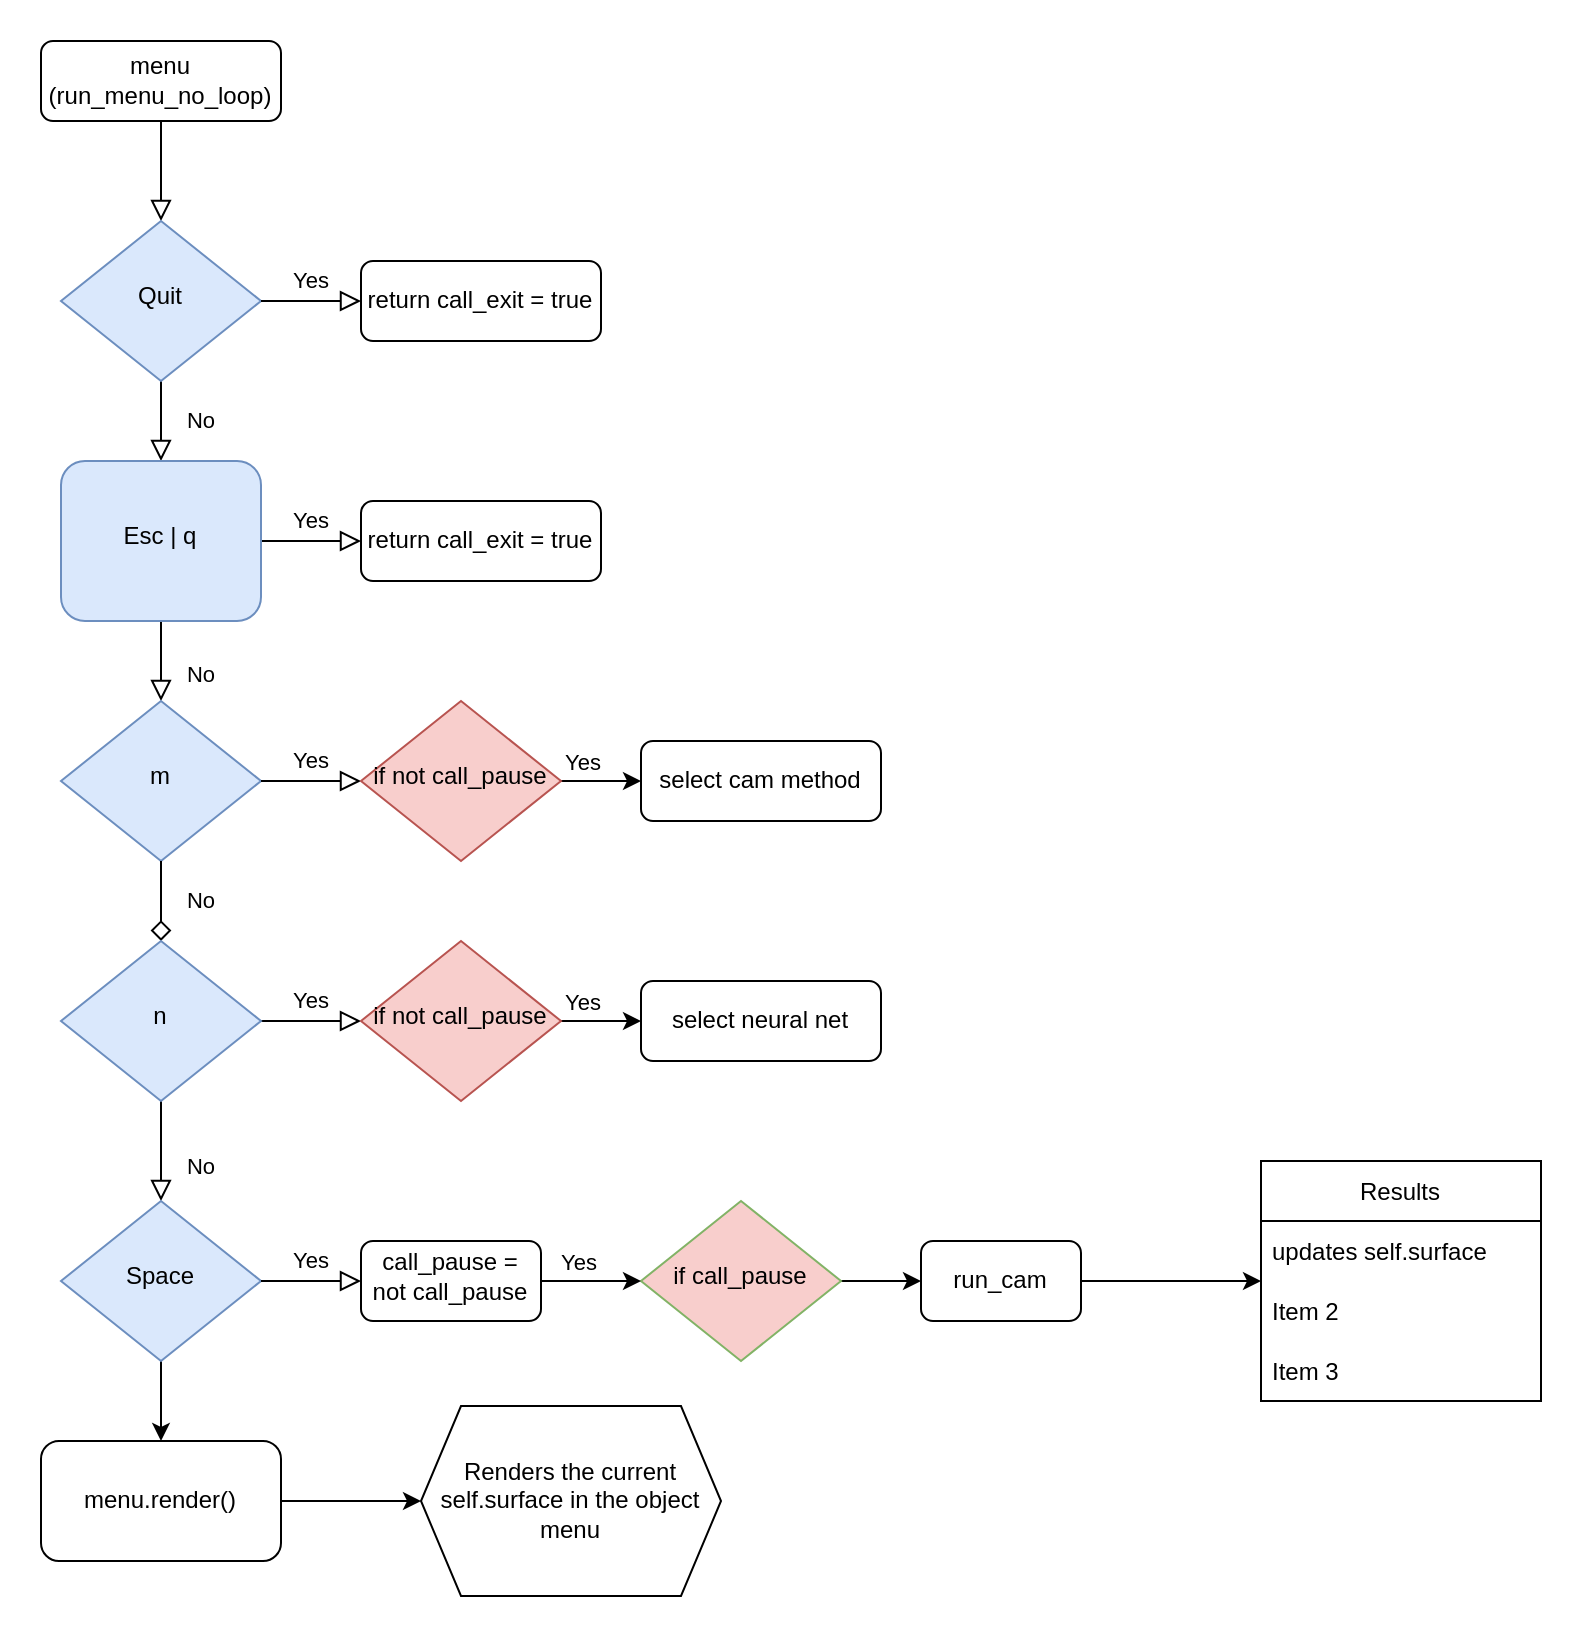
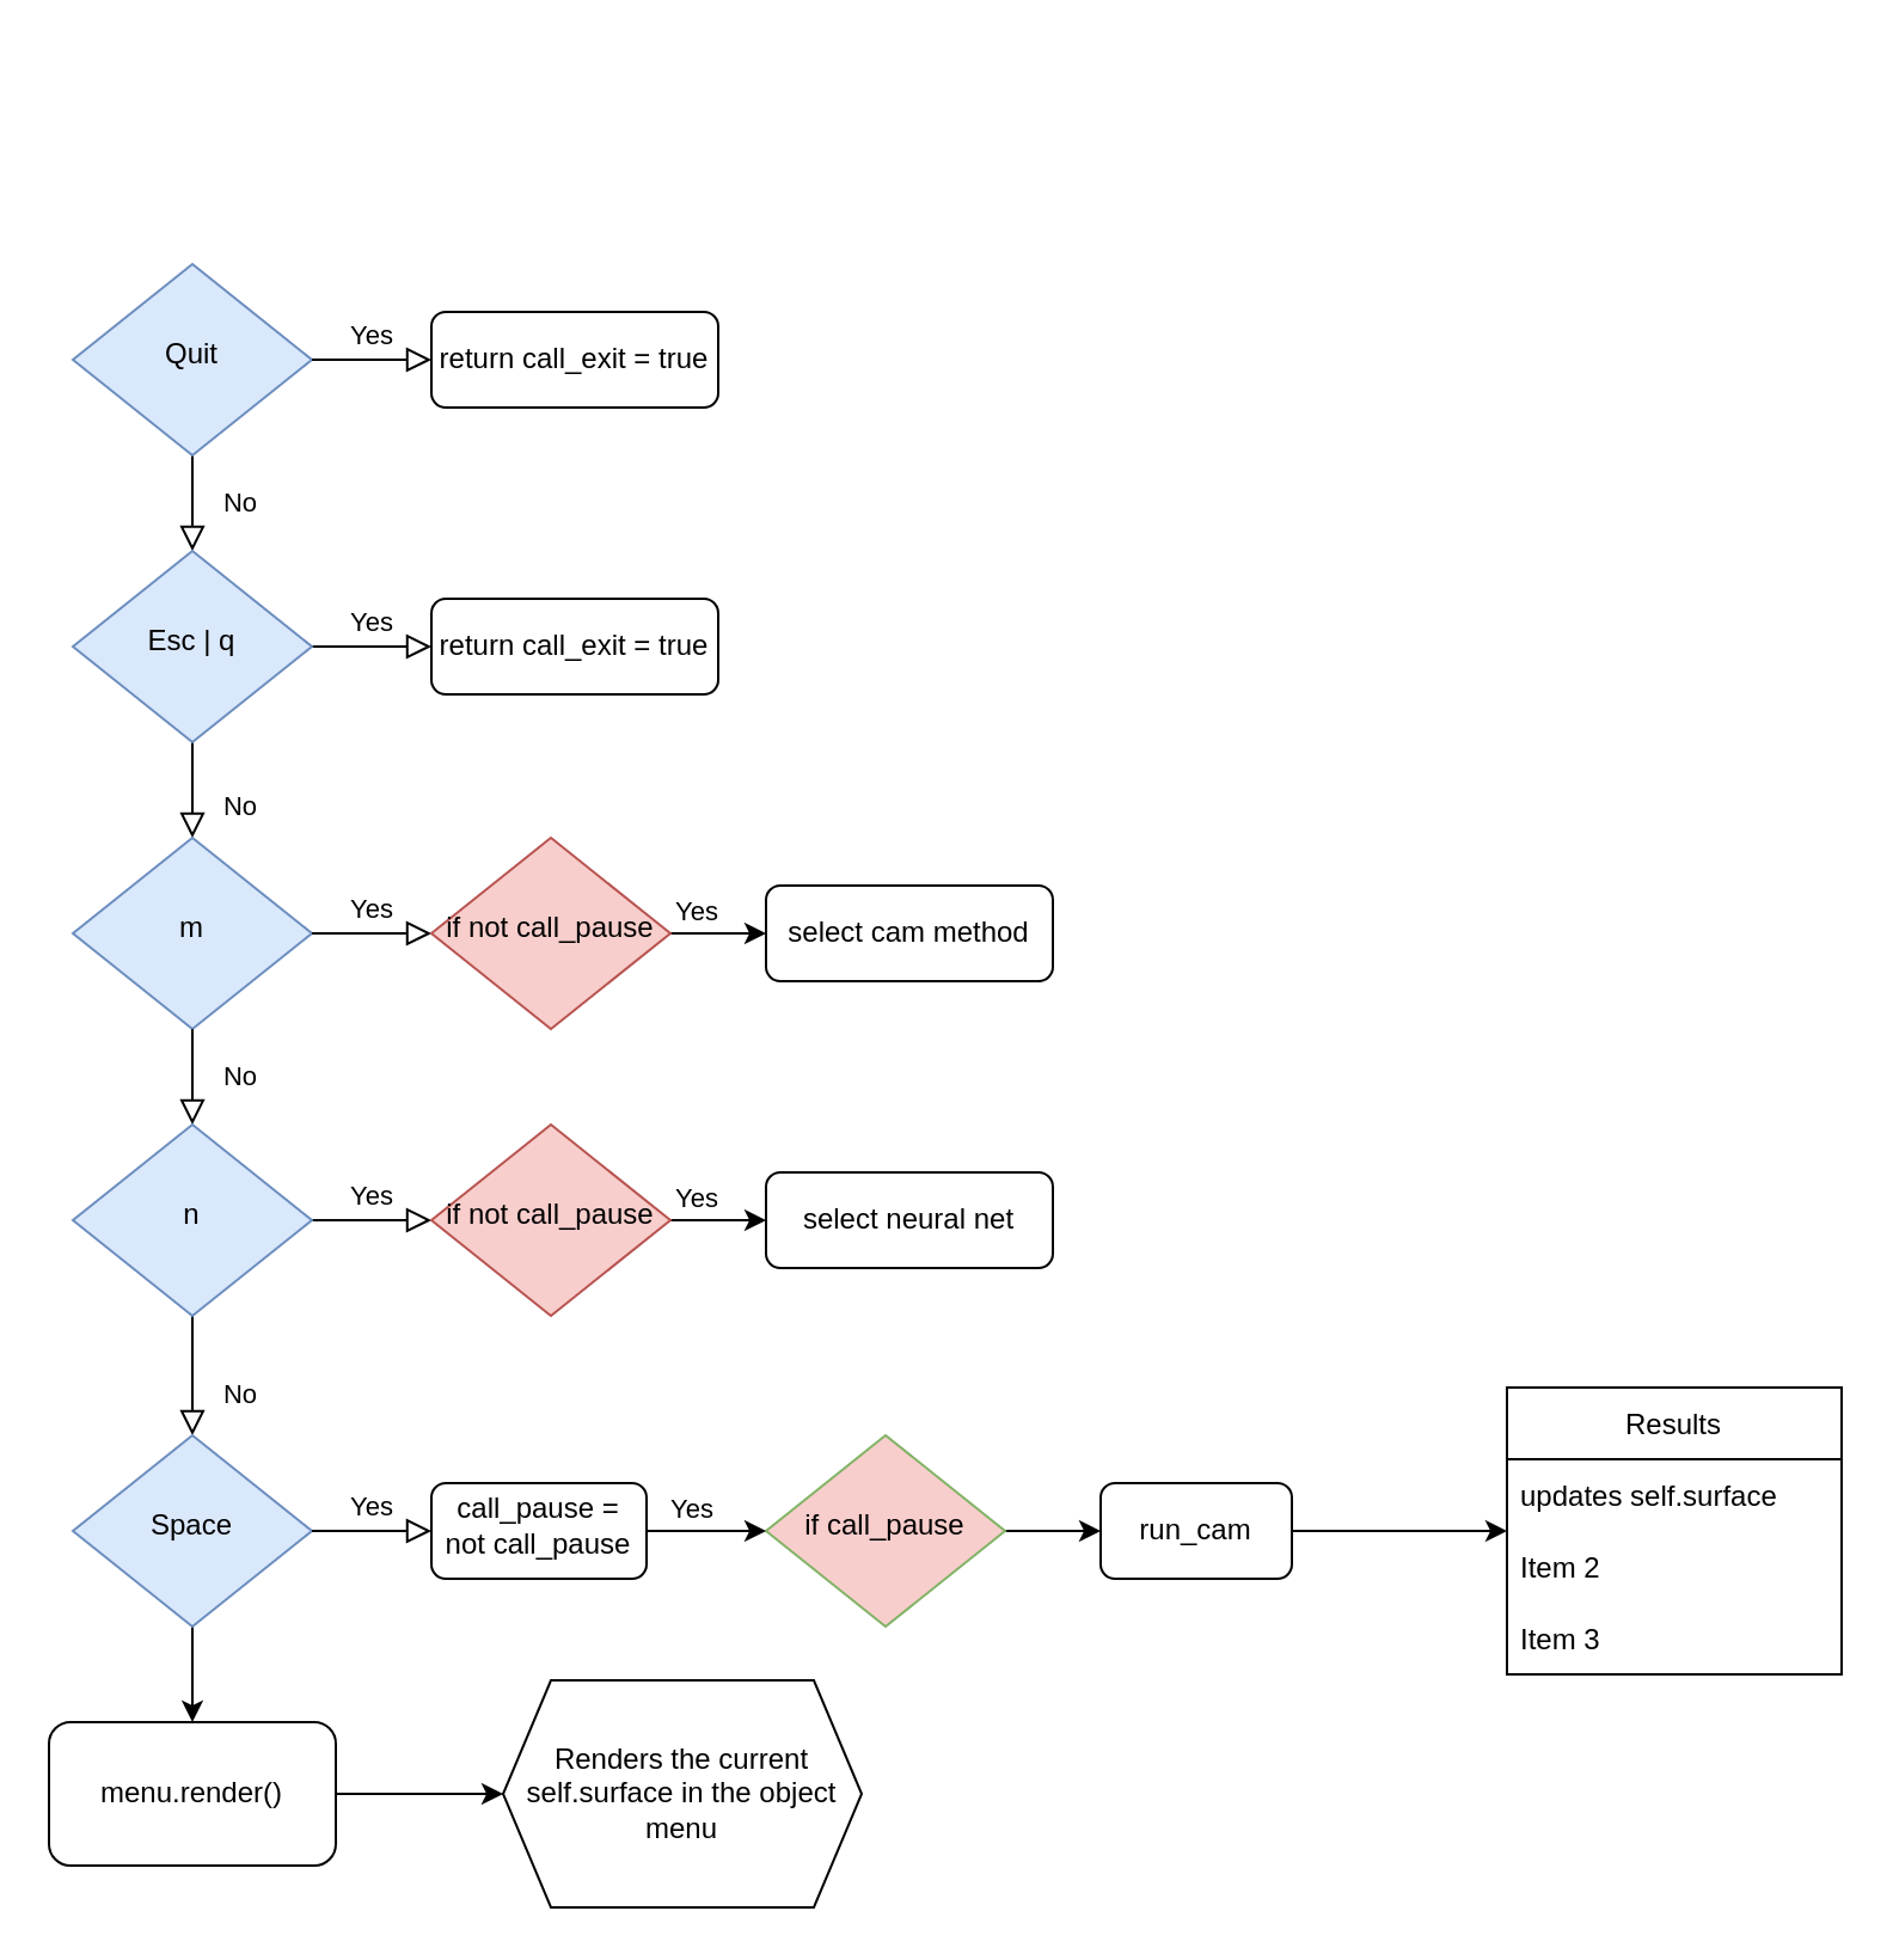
  <mxCell id="0" />
  <mxCell id="1" parent="0" />
- <mxCell id="2" value="" style="rounded=0;html=1;jettySize=auto;orthogonalLoop=1;fontSize=11;endArrow=block;endFill=0;endSize=8;strokeWidth=1;shadow=0;labelBackgroundColor=none;edgeStyle=orthogonalEdgeStyle;" parent="1" source="3" target="5" edge="1"><mxGeometry relative="1" as="geometry" /></mxCell>
- <mxCell id="3" value="menu (run_menu_no_loop)" style="rounded=1;whiteSpace=wrap;html=1;fontSize=12;glass=0;strokeWidth=1;shadow=0;" parent="1" vertex="1"><mxGeometry x="20" y="20" width="120" height="40" as="geometry" /></mxCell>
  <mxCell id="4" value="No" style="rounded=0;html=1;jettySize=auto;orthogonalLoop=1;fontSize=11;endArrow=block;endFill=0;endSize=8;strokeWidth=1;shadow=0;labelBackgroundColor=none;edgeStyle=orthogonalEdgeStyle;" parent="1" source="5" target="9" edge="1"><mxGeometry y="20" relative="1" as="geometry"><mxPoint as="offset" /></mxGeometry></mxCell>
  <mxCell id="5" value="Quit" style="rhombus;whiteSpace=wrap;html=1;shadow=0;fontFamily=Helvetica;fontSize=12;align=center;strokeWidth=1;spacing=6;spacingTop=-4;fillColor=#dae8fc;strokeColor=#6c8ebf;" parent="1" vertex="1"><mxGeometry x="30" y="110" width="100" height="80" as="geometry" /></mxCell>
  <mxCell id="6" value="return call_exit = true" style="rounded=1;whiteSpace=wrap;html=1;fontSize=12;glass=0;strokeWidth=1;shadow=0;" parent="1" vertex="1"><mxGeometry x="180" y="130" width="120" height="40" as="geometry" /></mxCell>
  <mxCell id="7" value="No" style="rounded=0;html=1;jettySize=auto;orthogonalLoop=1;fontSize=11;endArrow=block;endFill=0;endSize=8;strokeWidth=1;shadow=0;labelBackgroundColor=none;edgeStyle=orthogonalEdgeStyle;" parent="1" source="9" target="12" edge="1"><mxGeometry x="0.333" y="20" relative="1" as="geometry"><mxPoint as="offset" /><mxPoint x="80" y="370" as="targetPoint" /></mxGeometry></mxCell>
  <mxCell id="8" value="Yes" style="edgeStyle=orthogonalEdgeStyle;rounded=0;html=1;jettySize=auto;orthogonalLoop=1;fontSize=11;endArrow=block;endFill=0;endSize=8;strokeWidth=1;shadow=0;labelBackgroundColor=none;" parent="1" source="9" target="10" edge="1"><mxGeometry y="10" relative="1" as="geometry"><mxPoint as="offset" /></mxGeometry></mxCell>
- <mxCell id="9" value="Esc | q" style="whiteSpace=wrap;html=1;shadow=0;fontFamily=Helvetica;fontSize=12;align=center;strokeWidth=1;spacing=6;spacingTop=-4;fillColor=#dae8fc;strokeColor=#6c8ebf;rounded=1;" parent="1" vertex="1"><mxGeometry x="30" y="230" width="100" height="80" as="geometry" /></mxCell>
+ <mxCell id="9" value="Esc | q" style="rhombus;whiteSpace=wrap;html=1;shadow=0;fontFamily=Helvetica;fontSize=12;align=center;strokeWidth=1;spacing=6;spacingTop=-4;fillColor=#dae8fc;strokeColor=#6c8ebf;" parent="1" vertex="1"><mxGeometry x="30" y="230" width="100" height="80" as="geometry" /></mxCell>
  <mxCell id="10" value="return call_exit = true" style="rounded=1;whiteSpace=wrap;html=1;fontSize=12;glass=0;strokeWidth=1;shadow=0;" parent="1" vertex="1"><mxGeometry x="180" y="250" width="120" height="40" as="geometry" /></mxCell>
  <mxCell id="11" value="Yes" style="edgeStyle=orthogonalEdgeStyle;rounded=0;html=1;jettySize=auto;orthogonalLoop=1;fontSize=11;endArrow=block;endFill=0;endSize=8;strokeWidth=1;shadow=0;labelBackgroundColor=none;" edge="1" parent="1" source="5" target="6"><mxGeometry y="10" relative="1" as="geometry"><mxPoint as="offset" /><mxPoint x="130" y="149.86" as="sourcePoint" /><mxPoint x="180" y="149.86" as="targetPoint" /></mxGeometry></mxCell>
  <mxCell id="12" value="m" style="rhombus;whiteSpace=wrap;html=1;shadow=0;fontFamily=Helvetica;fontSize=12;align=center;strokeWidth=1;spacing=6;spacingTop=-4;fillColor=#dae8fc;strokeColor=#6c8ebf;" vertex="1" parent="1"><mxGeometry x="30" y="350" width="100" height="80" as="geometry" /></mxCell>
  <mxCell id="13" value="Yes" style="edgeStyle=orthogonalEdgeStyle;rounded=0;html=1;jettySize=auto;orthogonalLoop=1;fontSize=11;endArrow=block;endFill=0;endSize=8;strokeWidth=1;shadow=0;labelBackgroundColor=none;" edge="1" parent="1" target="28" source="12"><mxGeometry y="10" relative="1" as="geometry"><mxPoint as="offset" /><mxPoint x="130" y="390" as="sourcePoint" /><mxPoint x="180" y="390" as="targetPoint" /></mxGeometry></mxCell>
- <mxCell id="14" value="No" style="rounded=0;html=1;jettySize=auto;orthogonalLoop=1;fontSize=11;endArrow=diamond;endFill=0;endSize=8;strokeWidth=1;shadow=0;labelBackgroundColor=none;edgeStyle=orthogonalEdgeStyle;" edge="1" parent="1" target="17" source="12"><mxGeometry y="20" relative="1" as="geometry"><mxPoint as="offset" /><mxPoint x="80" y="450" as="sourcePoint" /></mxGeometry></mxCell>
+ <mxCell id="14" value="No" style="rounded=0;html=1;jettySize=auto;orthogonalLoop=1;fontSize=11;endArrow=block;endFill=0;endSize=8;strokeWidth=1;shadow=0;labelBackgroundColor=none;edgeStyle=orthogonalEdgeStyle;" edge="1" parent="1" target="17" source="12"><mxGeometry y="20" relative="1" as="geometry"><mxPoint as="offset" /><mxPoint x="80" y="450" as="sourcePoint" /></mxGeometry></mxCell>
  <mxCell id="15" value="No" style="rounded=0;html=1;jettySize=auto;orthogonalLoop=1;fontSize=11;endArrow=block;endFill=0;endSize=8;strokeWidth=1;shadow=0;labelBackgroundColor=none;edgeStyle=orthogonalEdgeStyle;exitX=0.5;exitY=1;exitDx=0;exitDy=0;" edge="1" parent="1" source="17" target="19"><mxGeometry x="0.333" y="20" relative="1" as="geometry"><mxPoint as="offset" /><mxPoint x="80" y="620" as="targetPoint" /><mxPoint x="80" y="540" as="sourcePoint" /></mxGeometry></mxCell>
  <mxCell id="16" value="Yes" style="edgeStyle=orthogonalEdgeStyle;rounded=0;html=1;jettySize=auto;orthogonalLoop=1;fontSize=11;endArrow=block;endFill=0;endSize=8;strokeWidth=1;shadow=0;labelBackgroundColor=none;" edge="1" parent="1" source="17" target="23"><mxGeometry y="10" relative="1" as="geometry"><mxPoint as="offset" /><mxPoint x="180" y="510" as="targetPoint" /></mxGeometry></mxCell>
  <mxCell id="17" value="n" style="rhombus;whiteSpace=wrap;html=1;shadow=0;fontFamily=Helvetica;fontSize=12;align=center;strokeWidth=1;spacing=6;spacingTop=-4;fillColor=#dae8fc;strokeColor=#6c8ebf;" vertex="1" parent="1"><mxGeometry x="30" y="470" width="100" height="80" as="geometry" /></mxCell>
  <mxCell id="18" style="edgeStyle=orthogonalEdgeStyle;rounded=0;orthogonalLoop=1;jettySize=auto;html=1;" edge="1" parent="1" source="19" target="37"><mxGeometry relative="1" as="geometry"><mxPoint x="80" y="720" as="targetPoint" /></mxGeometry></mxCell>
  <mxCell id="19" value="Space" style="rhombus;whiteSpace=wrap;html=1;shadow=0;fontFamily=Helvetica;fontSize=12;align=center;strokeWidth=1;spacing=6;spacingTop=-4;fillColor=#dae8fc;strokeColor=#6c8ebf;" vertex="1" parent="1"><mxGeometry x="30" y="600" width="100" height="80" as="geometry" /></mxCell>
  <mxCell id="20" value="Yes" style="edgeStyle=orthogonalEdgeStyle;rounded=0;html=1;jettySize=auto;orthogonalLoop=1;fontSize=11;endArrow=block;endFill=0;endSize=8;strokeWidth=1;shadow=0;labelBackgroundColor=none;entryX=0;entryY=0.5;entryDx=0;entryDy=0;" edge="1" parent="1" source="19" target="33"><mxGeometry y="10" relative="1" as="geometry"><mxPoint as="offset" /><mxPoint x="130" y="640" as="sourcePoint" /><mxPoint x="170" y="640" as="targetPoint" /></mxGeometry></mxCell>
  <mxCell id="21" style="edgeStyle=orthogonalEdgeStyle;rounded=0;orthogonalLoop=1;jettySize=auto;html=1;" edge="1" parent="1" source="23" target="25"><mxGeometry relative="1" as="geometry" /></mxCell>
  <mxCell id="22" value="Yes" style="edgeLabel;html=1;align=center;verticalAlign=middle;resizable=0;points=[];" vertex="1" connectable="0" parent="21"><mxGeometry x="-0.269" y="1" relative="1" as="geometry"><mxPoint x="-5" y="-9" as="offset" /></mxGeometry></mxCell>
  <mxCell id="23" value="if not call_pause" style="rhombus;whiteSpace=wrap;html=1;shadow=0;fontFamily=Helvetica;fontSize=12;align=center;strokeWidth=1;spacing=6;spacingTop=-4;fillColor=#f8cecc;strokeColor=#b85450;" vertex="1" parent="1"><mxGeometry x="180" y="470" width="100" height="80" as="geometry" /></mxCell>
  <mxCell id="24" value="select cam method" style="rounded=1;whiteSpace=wrap;html=1;fontSize=12;glass=0;strokeWidth=1;shadow=0;" vertex="1" parent="1"><mxGeometry x="320" y="370" width="120" height="40" as="geometry" /></mxCell>
  <mxCell id="25" value="select neural net" style="rounded=1;whiteSpace=wrap;html=1;fontSize=12;glass=0;strokeWidth=1;shadow=0;" vertex="1" parent="1"><mxGeometry x="320" y="490" width="120" height="40" as="geometry" /></mxCell>
  <mxCell id="26" style="edgeStyle=orthogonalEdgeStyle;rounded=0;orthogonalLoop=1;jettySize=auto;html=1;" edge="1" parent="1" source="28" target="24"><mxGeometry relative="1" as="geometry"><mxPoint x="320" y="390" as="targetPoint" /></mxGeometry></mxCell>
  <mxCell id="27" value="Yes" style="edgeLabel;html=1;align=center;verticalAlign=middle;resizable=0;points=[];" vertex="1" connectable="0" parent="26"><mxGeometry x="-0.615" relative="1" as="geometry"><mxPoint x="2" y="-10" as="offset" /></mxGeometry></mxCell>
  <mxCell id="28" value="if not call_pause" style="rhombus;whiteSpace=wrap;html=1;shadow=0;fontFamily=Helvetica;fontSize=12;align=center;strokeWidth=1;spacing=6;spacingTop=-4;fillColor=#f8cecc;strokeColor=#b85450;" vertex="1" parent="1"><mxGeometry x="180" y="350" width="100" height="80" as="geometry" /></mxCell>
  <mxCell id="29" style="edgeStyle=orthogonalEdgeStyle;rounded=0;orthogonalLoop=1;jettySize=auto;html=1;" edge="1" parent="1" source="30" target="35"><mxGeometry relative="1" as="geometry"><mxPoint x="460" y="640" as="targetPoint" /></mxGeometry></mxCell>
  <mxCell id="30" value="if call_pause" style="rhombus;whiteSpace=wrap;html=1;shadow=0;fontFamily=Helvetica;fontSize=12;align=center;strokeWidth=1;spacing=6;spacingTop=-4;fillColor=#f8cecc;strokeColor=#82b366;" vertex="1" parent="1"><mxGeometry x="320" y="600" width="100" height="80" as="geometry" /></mxCell>
  <mxCell id="31" style="edgeStyle=orthogonalEdgeStyle;rounded=0;orthogonalLoop=1;jettySize=auto;html=1;" edge="1" parent="1" source="33" target="30"><mxGeometry relative="1" as="geometry" /></mxCell>
  <mxCell id="32" value="Yes" style="edgeLabel;html=1;align=center;verticalAlign=middle;resizable=0;points=[];" vertex="1" connectable="0" parent="31"><mxGeometry x="-0.263" y="-2" relative="1" as="geometry"><mxPoint y="-12" as="offset" /></mxGeometry></mxCell>
  <mxCell id="33" value="call_pause = not call_pause" style="rounded=1;whiteSpace=wrap;html=1;shadow=0;strokeWidth=1;spacing=6;spacingTop=-4;" vertex="1" parent="1"><mxGeometry x="180" y="620" width="90" height="40" as="geometry" /></mxCell>
  <mxCell id="34" style="edgeStyle=orthogonalEdgeStyle;rounded=0;orthogonalLoop=1;jettySize=auto;html=1;" edge="1" parent="1" source="35" target="39"><mxGeometry relative="1" as="geometry"><mxPoint x="600" y="640" as="targetPoint" /></mxGeometry></mxCell>
  <mxCell id="35" value="run_cam" style="rounded=1;whiteSpace=wrap;html=1;fontSize=12;glass=0;strokeWidth=1;shadow=0;" vertex="1" parent="1"><mxGeometry x="460" y="620" width="80" height="40" as="geometry" /></mxCell>
  <mxCell id="36" value="" style="edgeStyle=orthogonalEdgeStyle;rounded=0;orthogonalLoop=1;jettySize=auto;html=1;" edge="1" parent="1" source="37" target="38"><mxGeometry relative="1" as="geometry"><mxPoint x="260" y="750" as="targetPoint" /></mxGeometry></mxCell>
  <mxCell id="37" value="menu.render()" style="rounded=1;whiteSpace=wrap;html=1;" vertex="1" parent="1"><mxGeometry x="20" y="720" width="120" height="60" as="geometry" /></mxCell>
  <mxCell id="38" value="&lt;span style=&quot;&quot;&gt;Renders the current self.surface in the object menu&lt;/span&gt;" style="shape=hexagon;perimeter=hexagonPerimeter2;whiteSpace=wrap;html=1;fixedSize=1;" vertex="1" parent="1"><mxGeometry x="210" y="702.5" width="150" height="95" as="geometry" /></mxCell>
  <mxCell id="39" value="Results" style="swimlane;fontStyle=0;childLayout=stackLayout;horizontal=1;startSize=30;horizontalStack=0;resizeParent=1;resizeParentMax=0;resizeLast=0;collapsible=1;marginBottom=0;" vertex="1" parent="1"><mxGeometry x="630" y="580" width="140" height="120" as="geometry" /></mxCell>
  <mxCell id="40" value="updates self.surface" style="text;strokeColor=none;fillColor=none;align=left;verticalAlign=middle;spacingLeft=4;spacingRight=4;overflow=hidden;points=[[0,0.5],[1,0.5]];portConstraint=eastwest;rotatable=0;" vertex="1" parent="39"><mxGeometry y="30" width="140" height="30" as="geometry" /></mxCell>
  <mxCell id="41" value="Item 2" style="text;strokeColor=none;fillColor=none;align=left;verticalAlign=middle;spacingLeft=4;spacingRight=4;overflow=hidden;points=[[0,0.5],[1,0.5]];portConstraint=eastwest;rotatable=0;" vertex="1" parent="39"><mxGeometry y="60" width="140" height="30" as="geometry" /></mxCell>
  <mxCell id="42" value="Item 3" style="text;strokeColor=none;fillColor=none;align=left;verticalAlign=middle;spacingLeft=4;spacingRight=4;overflow=hidden;points=[[0,0.5],[1,0.5]];portConstraint=eastwest;rotatable=0;" vertex="1" parent="39"><mxGeometry y="90" width="140" height="30" as="geometry" /></mxCell>
